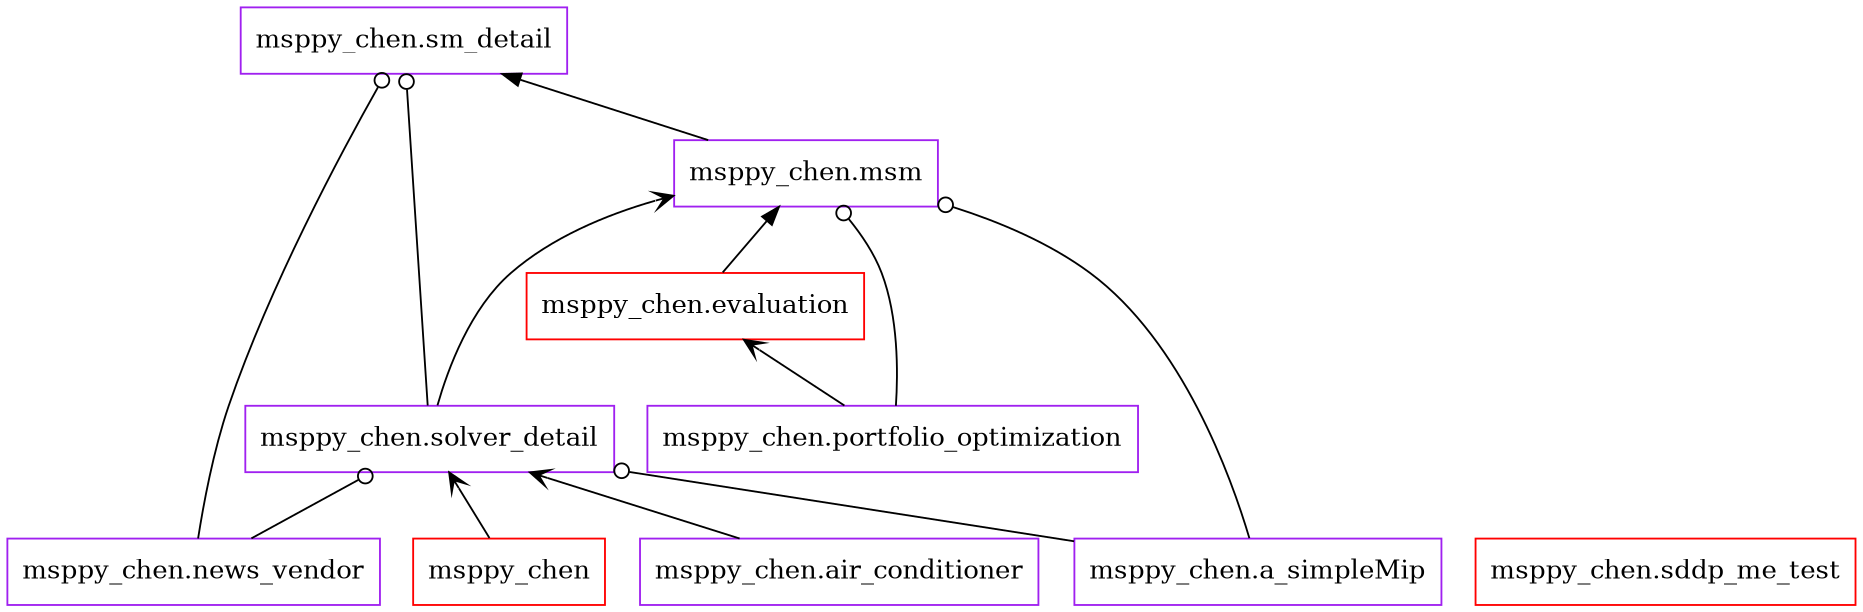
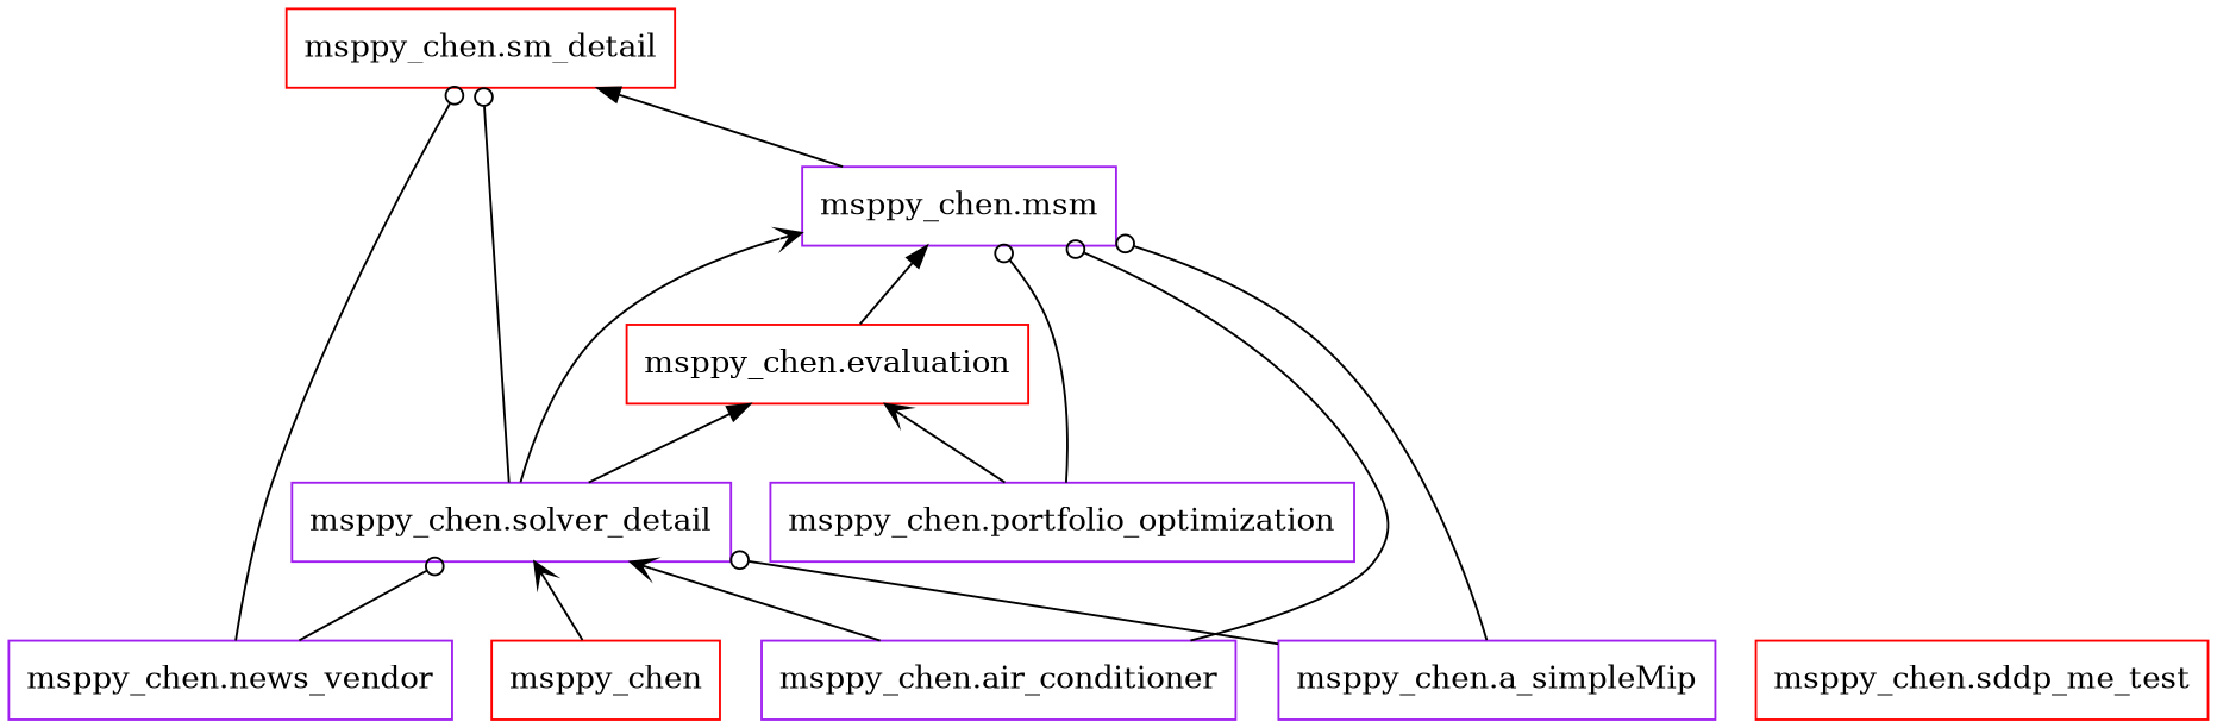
  digraph {
    rankdir=BT
    node [color=purple shape=box style=solid]
    edge [arrowhead=odot arrowtail=none]
    n1 [color=red label=msppy_chen]
    n2 [label="msppy_chen.solver_detail"]
    n3 [label="msppy_chen.a_simpleMip"]
    n4 [label="msppy_chen.msm"]
-   n5 [label="msppy_chen.sm_detail"]
+   n5 [color=red label="msppy_chen.sm_detail"]
    n6 [color=red label="msppy_chen.evaluation"]
    n7 [label="msppy_chen.air_conditioner"]
    n8 [label="msppy_chen.news_vendor"]
    n9 [label="msppy_chen.portfolio_optimization"]
    n10 [color=red label="msppy_chen.sddp_me_test"]
    n1 -> n2 [arrowhead=vee]
    n2 -> n4 [arrowhead=vee]
    n2 -> n5
+   n2 -> n6 [arrowhead=normal]
    n3 -> n2
    n3 -> n4
    n4 -> n5 [arrowhead=normal]
    n6 -> n4 [arrowhead=normal]
    n7 -> n2 [arrowhead=vee]
+   n7 -> n4
    n8 -> n2
    n8 -> n5
    n9 -> n4
    n9 -> n6 [arrowhead=vee]
  }
